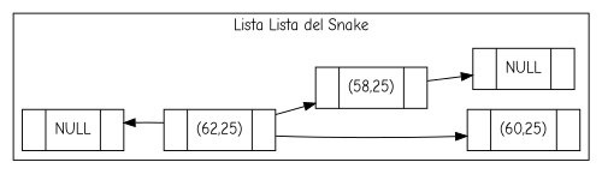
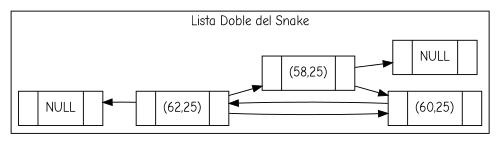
  digraph {
    fontname="Comic Neue"
    rankdir=LR
    node [fontname="Comic Neue" shape=record]
    edge [fontname="Comic Neue"]
    n1 [label=" { | NULL | } "]
    n2 [label=" { | (62,25) | } "]
    n3 [label=" { | NULL | } "]
    n4 [label=" { | (60,25) | } "]
    n5 [label=" { | (58,25) | } "]
    subgraph cluster_1 {
-     label="Lista Lista del Snake"
+     label="Lista Doble del Snake"
      n1
      n2
      n3
      n4
      n5
    }
    n1 -> n2 [color=none]
    n2 -> n1
    n2 -> n4
    n2 -> n5
+   n4 -> n2
    n5 -> n3
+   n5 -> n4
  }
